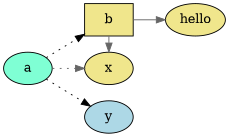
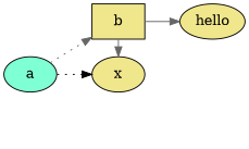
  digraph {
    rankdir=LR
    node [fillcolor=khaki style=filled]
    edge [color=black style=dotted]
    b [shape=box]
    x
    n3 [label=hello]
    a [fillcolor=aquamarine]
-   y [fillcolor=lightblue]
    subgraph sub_1 {
      rank=same
      b
      x
    }
    b -> x [color=gray40 style=solid]
    b -> n3 [color=gray40 style=solid]
-   a -> b
-   a -> x [color=gray40]
-   a -> y
+   a -> b [color=gray40]
+   a -> x
  }
